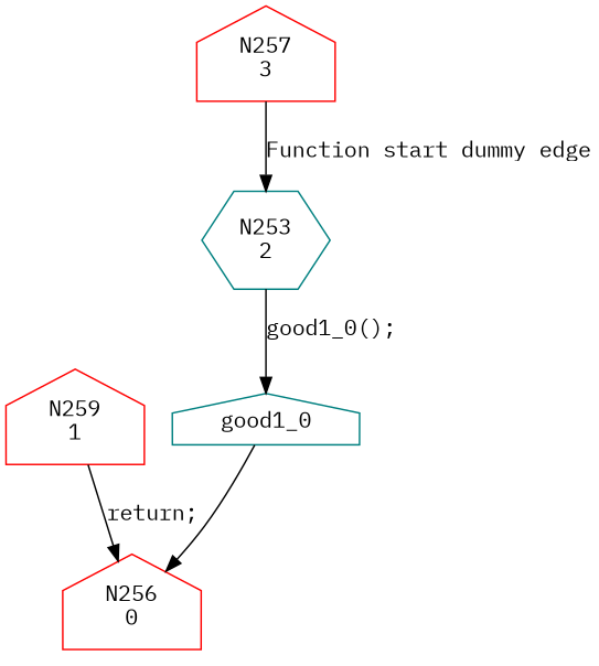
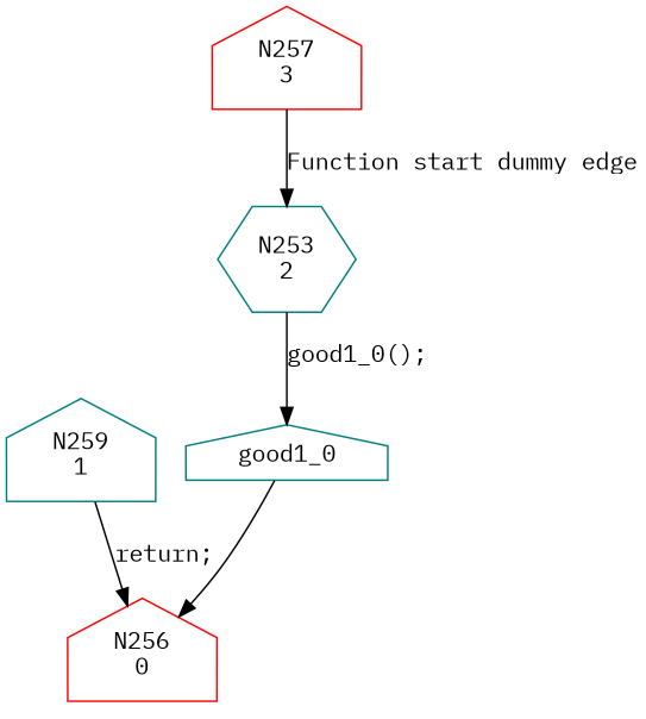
  digraph {
    fontname="IBM Plex Mono"
    node [color=teal fontname="IBM Plex Mono" shape=house]
    edge [color=black fontname="IBM Plex Mono"]
    n1 [label="N253\n2" shape=hexagon]
    n2 [label=good1_0]
    n3 [color=red label="N256\n0"]
-   n4 [color=red label="N259\n1"]
+   n4 [label="N259\n1"]
    n5 [color=red label="N257\n3"]
    n1 -> n2 [label="good1_0();"]
    n2 -> n3
    n4 -> n3 [label="return;"]
    n5 -> n1 [label="Function start dummy edge"]
  }
